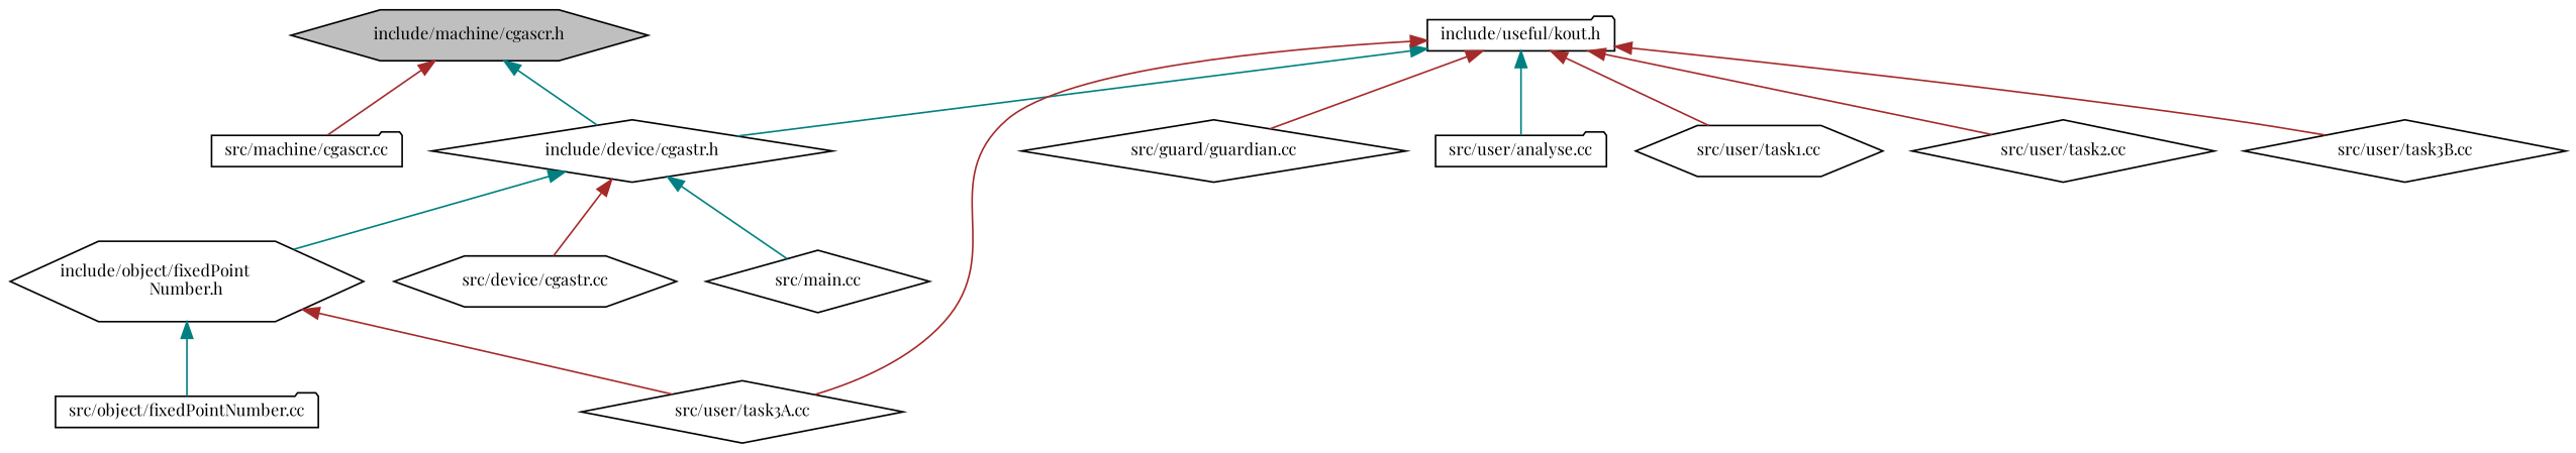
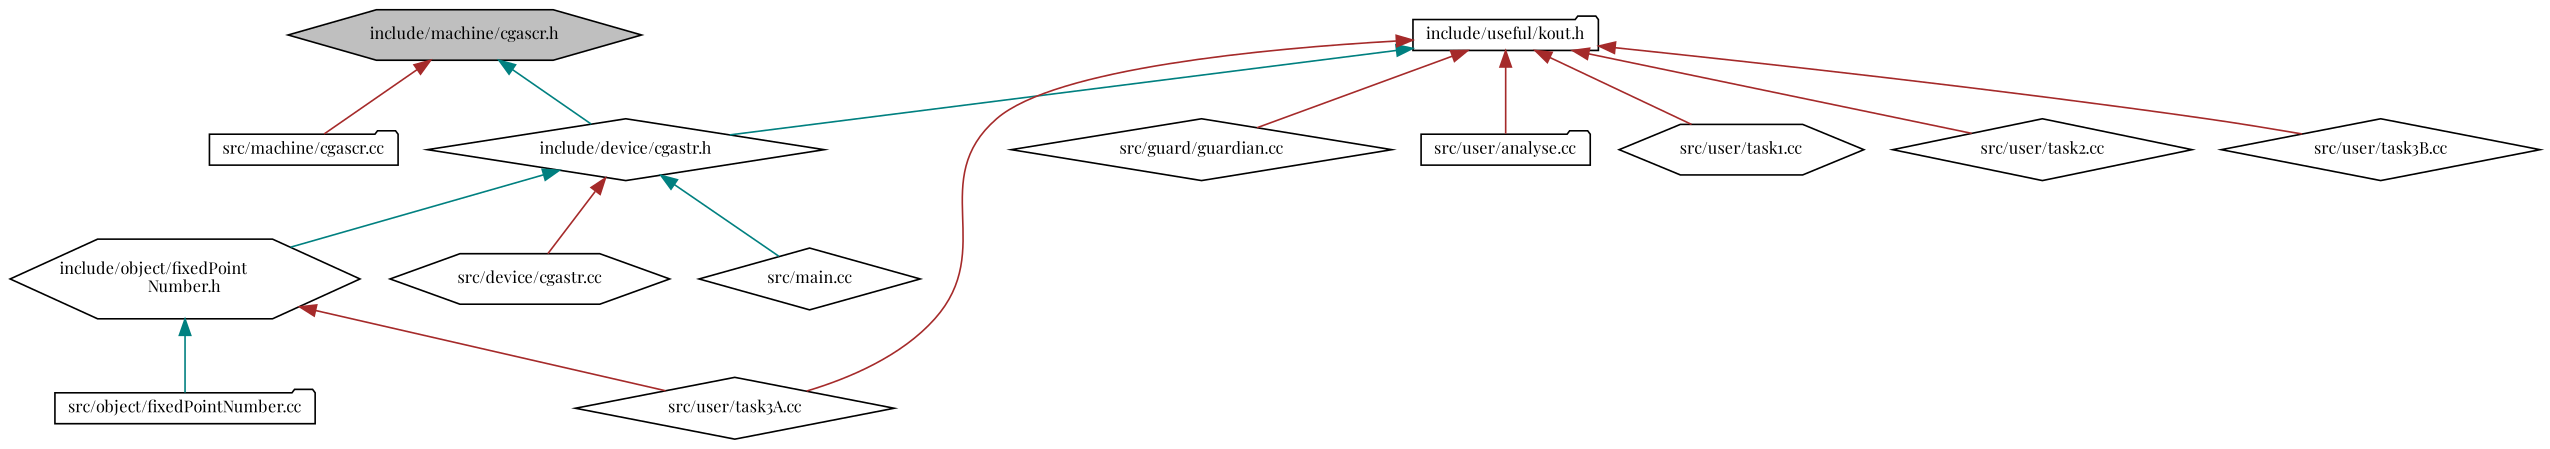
  digraph {
    fontname="Playfair Display"
    node [color=black fontname="Playfair Display" fontsize=10 shape=diamond]
    edge [color=brown dir=back fontname="Playfair Display" fontsize=10 labelfontname=FreeSans labelfontsize=10 style=solid]
    n1 [fillcolor=grey75 fontcolor=black height=0.2 label="include/machine/cgascr.h" shape=hexagon style=filled width=0.4]
    n2 [height=0.2 label="include/device/cgastr.h" width=0.4]
    n3 [height=0.2 label="src/machine/cgascr.cc" shape=folder width=0.4]
    n4 [height=0.2 label="include/object/fixedPoint\lNumber.h" shape=hexagon width=0.4]
    n5 [height=0.2 label="src/device/cgastr.cc" shape=hexagon width=0.4]
    n6 [height=0.2 label="src/main.cc" width=0.4]
    n7 [height=0.2 label="src/object/fixedPointNumber.cc" shape=folder width=0.4]
    n8 [height=0.2 label="src/user/task3A.cc" width=0.4]
    n9 [height=0.2 label="include/useful/kout.h" shape=folder width=0.4]
    n10 [height=0.2 label="src/guard/guardian.cc" width=0.4]
    n11 [height=0.2 label="src/user/analyse.cc" shape=folder width=0.4]
    n12 [height=0.2 label="src/user/task1.cc" shape=hexagon width=0.4]
    n13 [height=0.2 label="src/user/task2.cc" width=0.4]
    n14 [height=0.2 label="src/user/task3B.cc" width=0.4]
    n1 -> n2 [color=teal]
    n1 -> n3
    n2 -> n4 [color=teal]
    n2 -> n5
    n2 -> n6 [color=teal]
    n4 -> n7 [color=teal]
    n4 -> n8
    n9 -> n2 [color=teal]
    n9 -> n8
    n9 -> n10
-   n9 -> n11 [color=teal]
+   n9 -> n11
    n9 -> n12
    n9 -> n13
    n9 -> n14
  }
